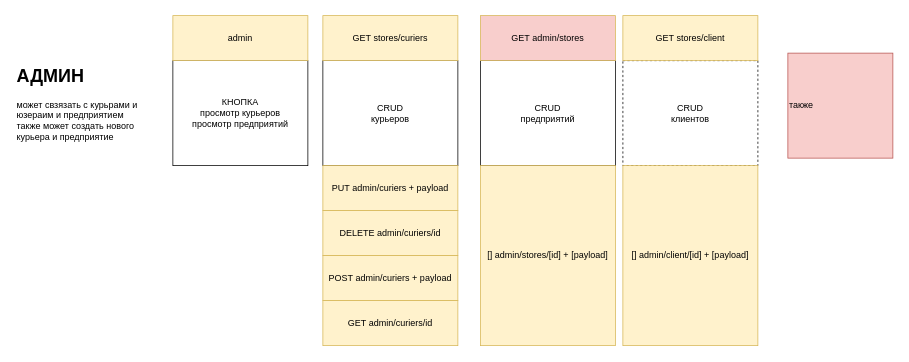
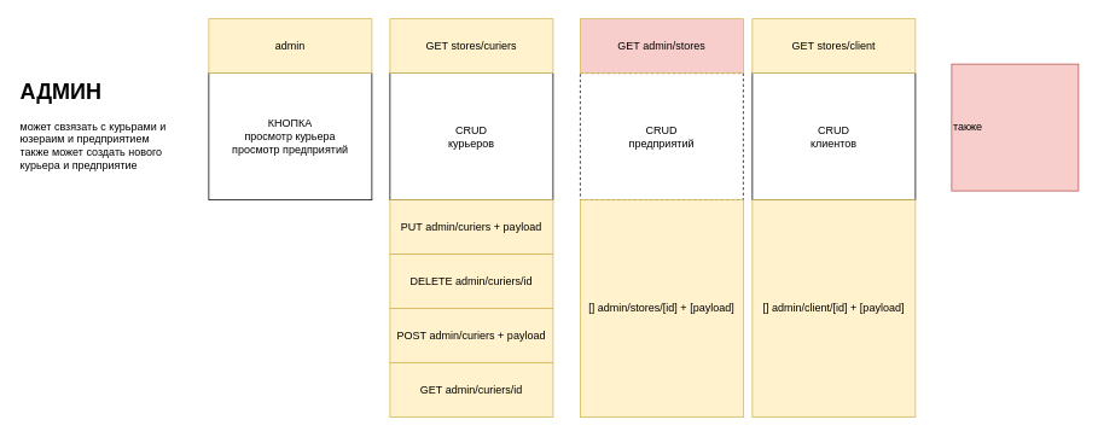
  <mxCell id="0" />
  <mxCell id="1" parent="0" />
- <mxCell id="2" value="КНОПКА&lt;div&gt;просмотр курьеров&lt;/div&gt;&lt;div&gt;просмотр предприятий&lt;/div&gt;" style="rounded=0;whiteSpace=wrap;html=1;" parent="1" vertex="1"><mxGeometry x="230" y="80" width="180" height="140" as="geometry" /></mxCell>
+ <mxCell id="2" value="КНОПКА&lt;div&gt;просмотр курьера&lt;/div&gt;&lt;div&gt;просмотр предприятий&lt;/div&gt;" style="rounded=0;whiteSpace=wrap;html=1;" parent="1" vertex="1"><mxGeometry x="230" y="80" width="180" height="140" as="geometry" /></mxCell>
  <mxCell id="3" value="CRUD&lt;div&gt;курьеров&lt;span style=&quot;color: rgba(0, 0, 0, 0); font-family: monospace; font-size: 0px; text-align: start; text-wrap: nowrap; background-color: initial;&quot;&gt;%3CmxGraphModel%3E%3Croot%3E%3CmxCell%20id%3D%220%22%2F%3E%3CmxCell%20id%3D%221%22%20parent%3D%220%22%2F%3E%3CmxCell%20id%3D%222%22%20value%3D%22%D0%9A%D0%9D%D0%9E%D0%9F%D0%9A%D0%90%26lt%3Bdiv%26gt%3B%D0%BF%D1%80%D0%BE%D1%81%D0%BC%D0%BE%D1%82%D1%80%20%D0%BA%D1%83%D1%80%D1%8C%D0%B5%D1%80%D0%BE%D0%B2%26lt%3B%2Fdiv%26gt%3B%26lt%3Bdiv%26gt%3B%D0%BF%D1%80%D0%BE%D1%81%D0%BC%D0%BE%D1%82%D1%80%20%D0%BF%D1%80%D0%B5%D0%B4%D0%BF%D1%80%D0%B8%D1%8F%D1%82%D0%B8%D0%B9%26lt%3B%2Fdiv%26gt%3B%22%20style%3D%22rounded%3D0%3BwhiteSpace%3Dwrap%3Bhtml%3D1%3B%22%20vertex%3D%221%22%20parent%3D%221%22%3E%3CmxGeometry%20x%3D%22-390%22%20y%3D%22400%22%20width%3D%22180%22%20height%3D%22140%22%20as%3D%22geometry%22%2F%3E%3C%2FmxCell%3E%3C%2Froot%3E%3C%2FmxGraphModel%3E&lt;/span&gt;&lt;/div&gt;" style="rounded=0;whiteSpace=wrap;html=1;" parent="1" vertex="1"><mxGeometry x="430" y="80" width="180" height="140" as="geometry" /></mxCell>
- <mxCell id="4" value="CRUD&lt;div&gt;предприятий&lt;/div&gt;" style="rounded=0;whiteSpace=wrap;html=1;" parent="1" vertex="1"><mxGeometry x="640" y="80" width="180" height="140" as="geometry" /></mxCell>
+ <mxCell id="4" value="CRUD&lt;div&gt;предприятий&lt;/div&gt;" style="rounded=0;whiteSpace=wrap;html=1;dashed=1;" parent="1" vertex="1"><mxGeometry x="640" y="80" width="180" height="140" as="geometry" /></mxCell>
  <mxCell id="5" value="&lt;h1 style=&quot;margin-top: 0px;&quot;&gt;АДМИН&lt;/h1&gt;&lt;div&gt;может свзязать с курьрами и юзераим и предприятием&lt;/div&gt;&lt;div&gt;также может создать нового курьера и предприятие&lt;/div&gt;&lt;div&gt;&lt;br&gt;&lt;/div&gt;" style="text;html=1;whiteSpace=wrap;overflow=hidden;rounded=0;" parent="1" vertex="1"><mxGeometry x="20" y="80" width="180" height="120" as="geometry" /></mxCell>
  <mxCell id="6" value="также" style="whiteSpace=wrap;html=1;aspect=fixed;align=left;fillColor=#f8cecc;strokeColor=#b85450;" vertex="1" parent="1"><mxGeometry x="1050" y="70" width="140" height="140" as="geometry" /></mxCell>
  <mxCell id="7" value="GET stores/curiers" style="rounded=0;whiteSpace=wrap;html=1;fillColor=#fff2cc;strokeColor=#d6b656;" vertex="1" parent="1"><mxGeometry x="430" y="20" width="180" height="60" as="geometry" /></mxCell>
  <mxCell id="8" value="admin" style="rounded=0;whiteSpace=wrap;html=1;fillColor=#fff2cc;strokeColor=#d6b656;" vertex="1" parent="1"><mxGeometry x="230" y="20" width="180" height="60" as="geometry" /></mxCell>
  <mxCell id="9" value="GET admin/stores" style="rounded=0;whiteSpace=wrap;html=1;fillColor=#f8cecc;strokeColor=#d6b656;" vertex="1" parent="1"><mxGeometry x="640" y="20" width="180" height="60" as="geometry" /></mxCell>
  <mxCell id="10" value="PUT&lt;span style=&quot;color: rgba(0, 0, 0, 0); font-family: monospace; font-size: 0px; text-align: start; text-wrap: nowrap;&quot;&gt;%3CmxGraphModel%3E%3Croot%3E%3CmxCell%20id%3D%220%22%2F%3E%3CmxCell%20id%3D%221%22%20parent%3D%220%22%2F%3E%3CmxCell%20id%3D%222%22%20value%3D%22PUT%20admin%2Fcuriers%20%2B%20payload%22%20style%3D%22rounded%3D0%3BwhiteSpace%3Dwrap%3Bhtml%3D1%3BfillColor%3D%23fff2cc%3BstrokeColor%3D%23d6b656%3B%22%20vertex%3D%221%22%20parent%3D%221%22%3E%3CmxGeometry%20x%3D%22-190%22%20y%3D%22-20%22%20width%3D%22180%22%20height%3D%2260%22%20as%3D%22geometry%22%2F%3E%3C%2FmxCell%3E%3C%2Froot%3E%3C%2FmxGraphModel%3E&lt;/span&gt;&amp;nbsp;admin/curiers + payload" style="rounded=0;whiteSpace=wrap;html=1;fillColor=#fff2cc;strokeColor=#d6b656;" vertex="1" parent="1"><mxGeometry x="430" y="220" width="180" height="60" as="geometry" /></mxCell>
  <mxCell id="11" value="&lt;div style=&quot;text-align: center;&quot;&gt;&lt;span style=&quot;background-color: initial; text-align: start;&quot;&gt;DELETE&lt;/span&gt;&lt;span style=&quot;background-color: initial; text-wrap: nowrap; color: rgba(0, 0, 0, 0); font-family: monospace; font-size: 0px; text-align: start;&quot;&gt;%3CmxGraphModel%3E%3Croot%3E%3CmxCell%20id%3D%220%22%2F%3E%3CmxCell%20id%3D%221%22%20parent%3D%220%22%2F%3E%3CmxCell%20id%3D%222%22%20value%3D%22PUT%20admin%2Fcuriers%20%2B%20payload%22%20style%3D%22rounded%3D0%3BwhiteSpace%3Dwrap%3Bhtml%3D1%3BfillColor%3D%23fff2cc%3BstrokeColor%3D%23d6b656%3B%22%20vertex%3D%221%22%20parent%3D%221%22%3E%3CmxGeometry%20x%3D%22-190%22%20y%3D%22-20%22%20width%3D%22180%22%20height%3D%2260%22%20as%3D%22geometry%22%2F%3E%3C%2FmxCell%3E%3C%2Froot%3E%3C%2FmxGraphModel%3E&lt;/span&gt;&lt;span style=&quot;background-color: initial;&quot;&gt;&amp;nbsp;admin/curiers/id&lt;/span&gt;&lt;/div&gt;" style="rounded=0;whiteSpace=wrap;html=1;fillColor=#fff2cc;strokeColor=#d6b656;" vertex="1" parent="1"><mxGeometry x="430" y="280" width="180" height="60" as="geometry" /></mxCell>
  <mxCell id="12" value="POST&lt;span style=&quot;color: rgba(0, 0, 0, 0); font-family: monospace; font-size: 0px; text-align: start; text-wrap: nowrap;&quot;&gt;%3CmxGraphModel%3E%3Croot%3E%3CmxCell%20id%3D%220%22%2F%3E%3CmxCell%20id%3D%221%22%20parent%3D%220%22%2F%3E%3CmxCell%20id%3D%222%22%20value%3D%22PUT%20admin%2Fcuriers%20%2B%20payload%22%20style%3D%22rounded%3D0%3BwhiteSpace%3Dwrap%3Bhtml%3D1%3BfillColor%3D%23fff2cc%3BstrokeColor%3D%23d6b656%3B%22%20vertex%3D%221%22%20parent%3D%221%22%3E%3CmxGeometry%20x%3D%22-190%22%20y%3D%22-20%22%20width%3D%22180%22%20height%3D%2260%22%20as%3D%22geometry%22%2F%3E%3C%2FmxCell%3E%3C%2Froot%3E%3C%2FmxGraphModel%3E&lt;/span&gt;&amp;nbsp;admin/curiers + payload" style="rounded=0;whiteSpace=wrap;html=1;fillColor=#fff2cc;strokeColor=#d6b656;" vertex="1" parent="1"><mxGeometry x="430" y="340" width="180" height="60" as="geometry" /></mxCell>
  <mxCell id="13" value="GET&amp;nbsp;&lt;span style=&quot;color: rgba(0, 0, 0, 0); font-family: monospace; font-size: 0px; text-align: start; text-wrap: nowrap;&quot;&gt;%3CmxGraphModel%3E%3Croot%3E%3CmxCell%20id%3D%220%22%2F%3E%3CmxCell%20id%3D%221%22%20parent%3D%220%22%2F%3E%3CmxCell%20id%3D%222%22%20value%3D%22PUT%20admin%2Fcuriers%20%2B%20payload%22%20style%3D%22rounded%3D0%3BwhiteSpace%3Dwrap%3Bhtml%3D1%3BfillColor%3D%23fff2cc%3BstrokeColor%3D%23d6b656%3B%22%20vertex%3D%221%22%20parent%3D%221%22%3E%3CmxGeometry%20x%3D%22-190%22%20y%3D%22-20%22%20width%3D%22180%22%20height%3D%2260%22%20as%3D%22geometry%22%2F%3E%3C%2FmxCell%3E%3C%2Froot%3E%3C%2FmxGraphMod&lt;/span&gt;admin/curiers/id" style="rounded=0;whiteSpace=wrap;html=1;fillColor=#fff2cc;strokeColor=#d6b656;" vertex="1" parent="1"><mxGeometry x="430" y="400" width="180" height="60" as="geometry" /></mxCell>
  <mxCell id="14" value="&lt;div style=&quot;text-align: center;&quot;&gt;&lt;span style=&quot;background-color: initial; text-align: start;&quot;&gt;[]&lt;/span&gt;&lt;span style=&quot;background-color: initial; text-wrap: nowrap; color: rgba(0, 0, 0, 0); font-family: monospace; font-size: 0px; text-align: start;&quot;&gt;%3CmxGraphModel%3E%3Croot%3E%3CmxCell%20id%3D%220%22%2F%3E%3CmxCell%20id%3D%221%22%20parent%3D%220%22%2F%3E%3CmxCell%20id%3D%222%22%20value%3D%22PUT%20admin%2Fcuriers%20%2B%20payload%22%20style%3D%22rounded%3D0%3BwhiteSpace%3Dwrap%3Bhtml%3D1%3BfillColor%3D%23fff2cc%3BstrokeColor%3D%23d6b656%3B%22%20vertex%3D%221%22%20parent%3D%221%22%3E%3CmxGeometry%20x%3D%22-190%22%20y%3D%22-20%22%20width%3D%22180%22%20height%3D%2260%22%20as%3D%22geometry%22%2F%3E%3C%2FmxCell%3E%3C%2Froot%3E%3C%2FmxGraphModel%3E&lt;/span&gt;&lt;span style=&quot;background-color: initial;&quot;&gt;&amp;nbsp;admin/stores/[id] + [payload]&lt;/span&gt;&lt;/div&gt;" style="rounded=0;whiteSpace=wrap;html=1;fillColor=#fff2cc;strokeColor=#d6b656;" vertex="1" parent="1"><mxGeometry x="640" y="220" width="180" height="240" as="geometry" /></mxCell>
- <mxCell id="15" value="CRUD&lt;div&gt;клиентов&lt;/div&gt;" style="rounded=0;whiteSpace=wrap;html=1;dashed=1;" vertex="1" parent="1"><mxGeometry x="830" y="80" width="180" height="140" as="geometry" /></mxCell>
+ <mxCell id="15" value="CRUD&lt;div&gt;клиентов&lt;/div&gt;" style="rounded=0;whiteSpace=wrap;html=1;" vertex="1" parent="1"><mxGeometry x="830" y="80" width="180" height="140" as="geometry" /></mxCell>
  <mxCell id="16" value="GET stores/client" style="rounded=0;whiteSpace=wrap;html=1;fillColor=#fff2cc;strokeColor=#d6b656;" vertex="1" parent="1"><mxGeometry x="830" y="20" width="180" height="60" as="geometry" /></mxCell>
  <mxCell id="17" value="&lt;div style=&quot;text-align: center;&quot;&gt;&lt;span style=&quot;background-color: initial; text-align: start;&quot;&gt;[]&lt;/span&gt;&lt;span style=&quot;background-color: initial; text-wrap: nowrap; color: rgba(0, 0, 0, 0); font-family: monospace; font-size: 0px; text-align: start;&quot;&gt;%3CmxGraphModel%3E%3Croot%3E%3CmxCell%20id%3D%220%22%2F%3E%3CmxCell%20id%3D%221%22%20parent%3D%220%22%2F%3E%3CmxCell%20id%3D%222%22%20value%3D%22PUT%20admin%2Fcuriers%20%2B%20payload%22%20style%3D%22rounded%3D0%3BwhiteSpace%3Dwrap%3Bhtml%3D1%3BfillColor%3D%23fff2cc%3BstrokeColor%3D%23d6b656%3B%22%20vertex%3D%221%22%20parent%3D%221%22%3E%3CmxGeometry%20x%3D%22-190%22%20y%3D%22-20%22%20width%3D%22180%22%20height%3D%2260%22%20as%3D%22geometry%22%2F%3E%3C%2FmxCell%3E%3C%2Froot%3E%3C%2FmxGraphModel%3E&lt;/span&gt;&lt;span style=&quot;background-color: initial;&quot;&gt;&amp;nbsp;admin/client/[id] + [payload]&lt;/span&gt;&lt;/div&gt;" style="rounded=0;whiteSpace=wrap;html=1;fillColor=#fff2cc;strokeColor=#d6b656;" vertex="1" parent="1"><mxGeometry x="830" y="220" width="180" height="240" as="geometry" /></mxCell>
